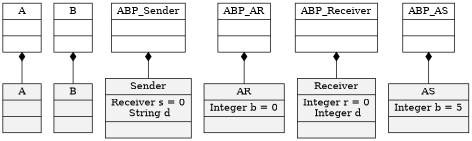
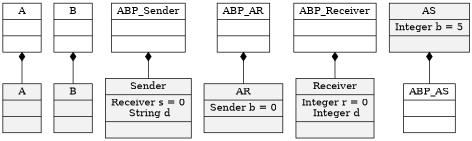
  digraph {
    node [shape=record]
    edge [arrowtail=diamond dir=back]
    n1 [label="{A||}"]
    n2 [fillcolor=gray95 label="{A||}" style=filled]
    n3 [label="{B||}"]
    n4 [fillcolor=gray95 label="{B||}" style=filled]
    n5 [label="{ABP_Sender||}"]
    n6 [fillcolor=gray95 label="{Sender|Receiver s = 0\n String d|}" style=filled]
    n7 [label="{ABP_AR||}"]
-   n8 [fillcolor=gray95 label="{AR|Integer b = 0|}" style=filled]
+   n8 [fillcolor=gray95 label="{AR|Sender b = 0|}" style=filled]
    n9 [label="{ABP_Receiver||}"]
    n10 [fillcolor=gray95 label="{Receiver|Integer r = 0\n Integer d|}" style=filled]
    n11 [label="{ABP_AS||}"]
    n12 [fillcolor=gray95 label="{AS|Integer b = 5|}" style=filled]
    n1 -> n2
    n3 -> n4
    n5 -> n6
    n7 -> n8
    n9 -> n10
-   n11 -> n12
+   n12 -> n11
  }
